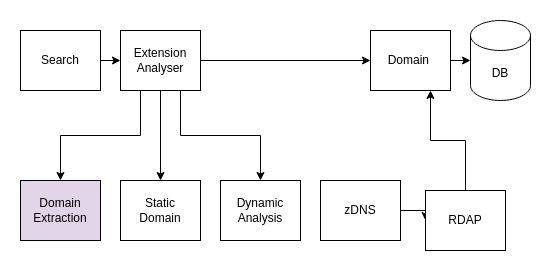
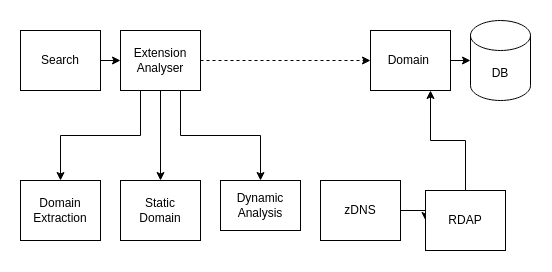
  <mxCell id="0" />
  <mxCell id="1" parent="0" />
  <mxCell id="2" style="edgeStyle=orthogonalEdgeStyle;rounded=0;orthogonalLoop=1;jettySize=auto;html=1;exitX=1;exitY=0.5;exitDx=0;exitDy=0;entryX=0;entryY=0.5;entryDx=0;entryDy=0;" edge="1" parent="1" source="3" target="8"><mxGeometry relative="1" as="geometry" /></mxCell>
  <mxCell id="3" value="Search" style="rounded=0;whiteSpace=wrap;html=1;" vertex="1" parent="1"><mxGeometry x="20" y="30" width="80" height="60" as="geometry" /></mxCell>
- <mxCell id="4" style="edgeStyle=orthogonalEdgeStyle;rounded=0;orthogonalLoop=1;jettySize=auto;html=1;exitX=1;exitY=0.5;exitDx=0;exitDy=0;entryX=0;entryY=0.5;entryDx=0;entryDy=0;" edge="1" parent="1" source="8" target="16"><mxGeometry relative="1" as="geometry" /></mxCell>
+ <mxCell id="4" style="edgeStyle=orthogonalEdgeStyle;rounded=0;orthogonalLoop=1;jettySize=auto;html=1;exitX=1;exitY=0.5;exitDx=0;exitDy=0;entryX=0;entryY=0.5;entryDx=0;entryDy=0;dashed=1;" edge="1" parent="1" source="8" target="16"><mxGeometry relative="1" as="geometry" /></mxCell>
  <mxCell id="5" style="edgeStyle=orthogonalEdgeStyle;rounded=0;orthogonalLoop=1;jettySize=auto;html=1;exitX=0.25;exitY=1;exitDx=0;exitDy=0;entryX=0.5;entryY=0;entryDx=0;entryDy=0;" edge="1" parent="1" source="8" target="9"><mxGeometry relative="1" as="geometry" /></mxCell>
  <mxCell id="6" style="edgeStyle=orthogonalEdgeStyle;rounded=0;orthogonalLoop=1;jettySize=auto;html=1;exitX=0.5;exitY=1;exitDx=0;exitDy=0;entryX=0.5;entryY=0;entryDx=0;entryDy=0;" edge="1" parent="1" source="8" target="10"><mxGeometry relative="1" as="geometry" /></mxCell>
  <mxCell id="7" style="edgeStyle=orthogonalEdgeStyle;rounded=0;orthogonalLoop=1;jettySize=auto;html=1;exitX=0.75;exitY=1;exitDx=0;exitDy=0;entryX=0.5;entryY=0;entryDx=0;entryDy=0;" edge="1" parent="1" source="8" target="11"><mxGeometry relative="1" as="geometry" /></mxCell>
  <mxCell id="8" value="Extension&lt;br&gt;Analyser" style="rounded=0;whiteSpace=wrap;html=1;" vertex="1" parent="1"><mxGeometry x="120" y="30" width="80" height="60" as="geometry" /></mxCell>
- <mxCell id="9" value="Domain&lt;br&gt;Extraction" style="rounded=0;whiteSpace=wrap;html=1;fillColor=#e1d5e7;" vertex="1" parent="1"><mxGeometry x="20" y="180" width="80" height="60" as="geometry" /></mxCell>
+ <mxCell id="9" value="Domain&lt;br&gt;Extraction" style="rounded=0;whiteSpace=wrap;html=1;" vertex="1" parent="1"><mxGeometry x="20" y="180" width="80" height="60" as="geometry" /></mxCell>
  <mxCell id="10" value="Static&lt;br&gt;Domain" style="rounded=0;whiteSpace=wrap;html=1;" vertex="1" parent="1"><mxGeometry x="120" y="180" width="80" height="60" as="geometry" /></mxCell>
- <mxCell id="11" value="Dynamic&lt;br&gt;Analysis" style="rounded=0;whiteSpace=wrap;html=1;" vertex="1" parent="1"><mxGeometry x="220" y="180" width="80" height="60" as="geometry" /></mxCell>
+ <mxCell id="11" value="Dynamic&lt;br&gt;Analysis" style="rounded=0;whiteSpace=wrap;html=1;" vertex="1" parent="1"><mxGeometry x="220" y="180" width="80" height="50" as="geometry" /></mxCell>
  <mxCell id="12" style="edgeStyle=orthogonalEdgeStyle;rounded=0;orthogonalLoop=1;jettySize=auto;html=1;exitX=1;exitY=0.5;exitDx=0;exitDy=0;entryX=0;entryY=0.5;entryDx=0;entryDy=0;" edge="1" parent="1" source="13" target="15"><mxGeometry relative="1" as="geometry" /></mxCell>
  <mxCell id="13" value="zDNS" style="rounded=0;whiteSpace=wrap;html=1;" vertex="1" parent="1"><mxGeometry x="320" y="180" width="80" height="60" as="geometry" /></mxCell>
  <mxCell id="14" style="edgeStyle=orthogonalEdgeStyle;rounded=0;orthogonalLoop=1;jettySize=auto;html=1;exitX=0.5;exitY=0;exitDx=0;exitDy=0;entryX=0.75;entryY=1;entryDx=0;entryDy=0;" edge="1" parent="1" source="15" target="16"><mxGeometry relative="1" as="geometry" /></mxCell>
  <mxCell id="15" value="RDAP" style="rounded=0;whiteSpace=wrap;html=1;" vertex="1" parent="1"><mxGeometry x="425" y="190" width="80" height="60" as="geometry" /></mxCell>
  <mxCell id="16" value="Domain&amp;nbsp;" style="rounded=0;whiteSpace=wrap;html=1;" vertex="1" parent="1"><mxGeometry x="370" y="30" width="80" height="60" as="geometry" /></mxCell>
  <mxCell id="17" value="DB" style="shape=cylinder3;whiteSpace=wrap;html=1;boundedLbl=1;backgroundOutline=1;size=15;" vertex="1" parent="1"><mxGeometry x="470" y="20" width="60" height="80" as="geometry" /></mxCell>
  <mxCell id="18" style="edgeStyle=orthogonalEdgeStyle;rounded=0;orthogonalLoop=1;jettySize=auto;html=1;exitX=1;exitY=0.5;exitDx=0;exitDy=0;entryX=0;entryY=0.5;entryDx=0;entryDy=0;entryPerimeter=0;" edge="1" parent="1" source="16" target="17"><mxGeometry relative="1" as="geometry" /></mxCell>
